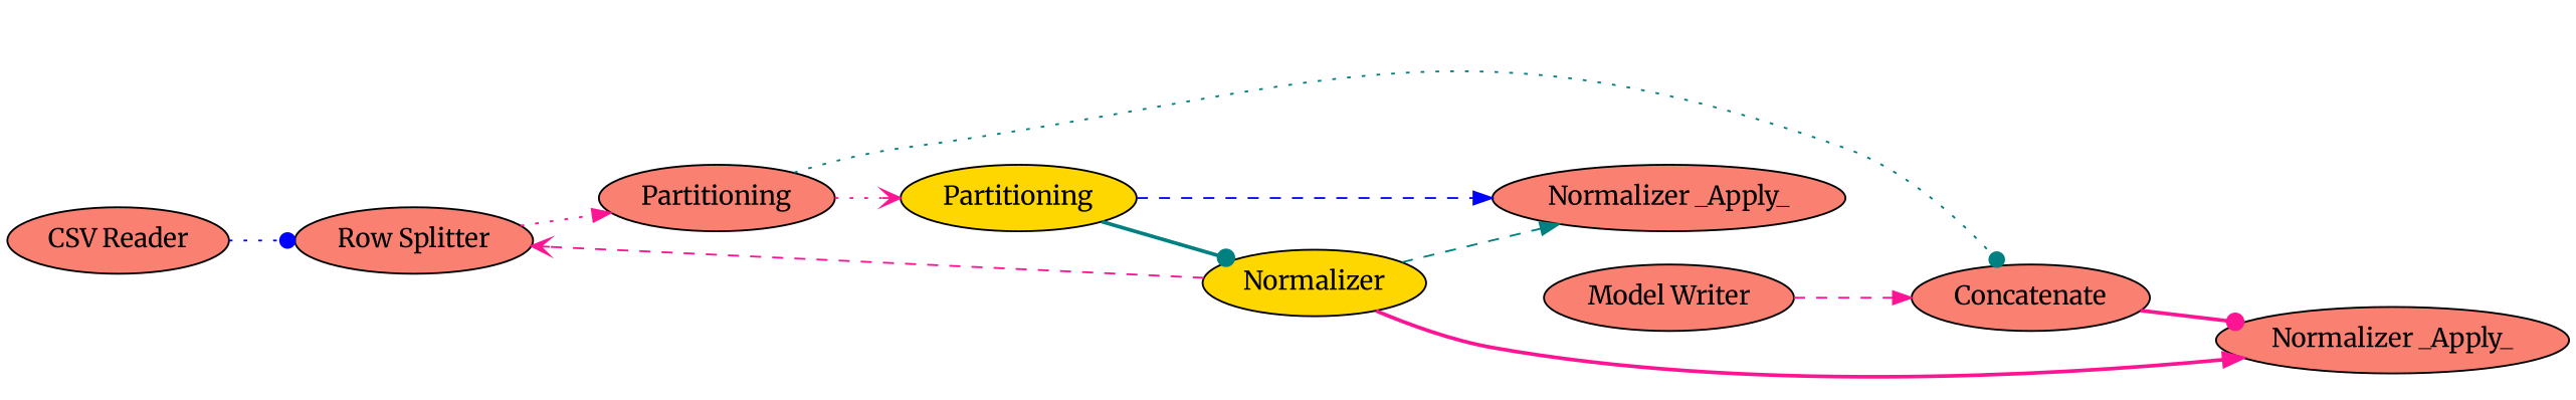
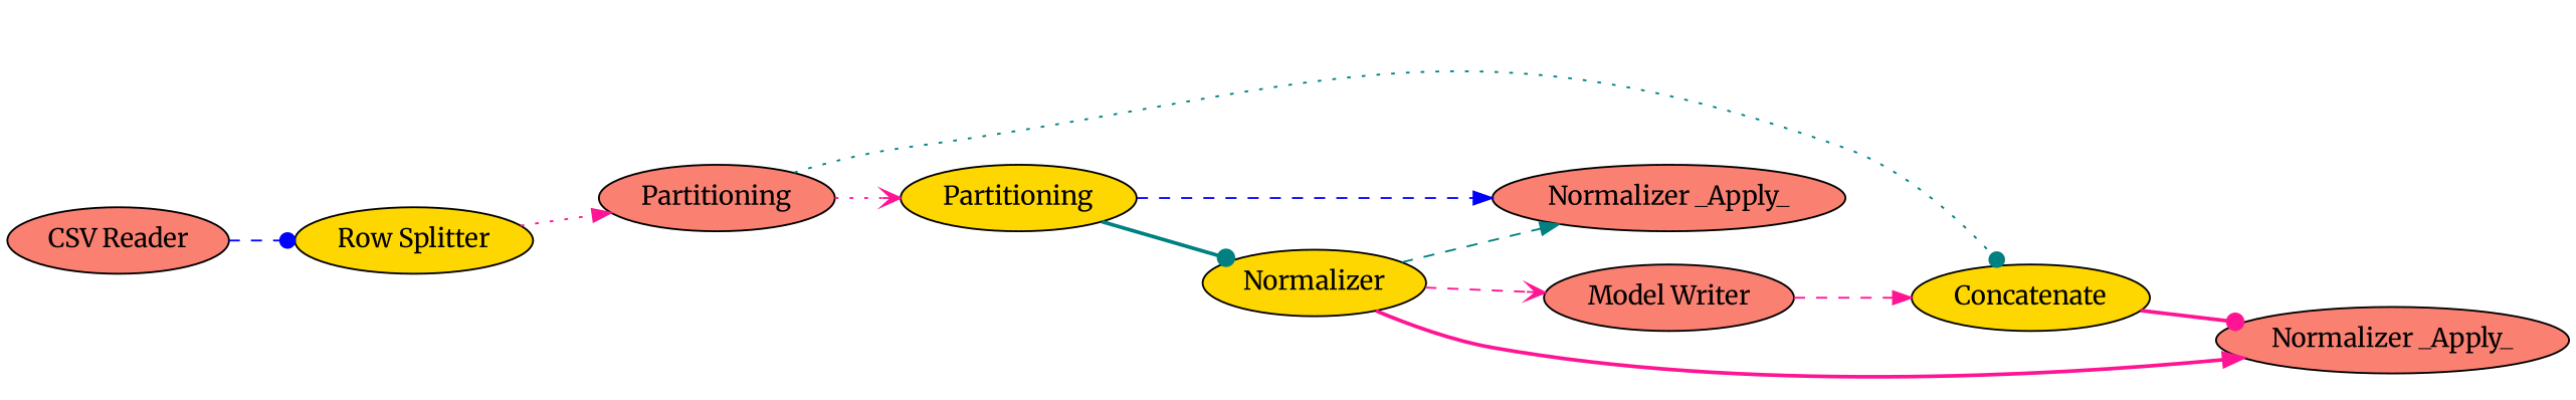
  digraph {
    fontname=Merriweather
    rankdir=LR
    node [fillcolor=salmon fontname=Merriweather style=filled]
    edge [arrowhead=normal color=deeppink fontname=Merriweather style=dotted]
-   n1 [label="Row Splitter"]
+   n1 [fillcolor=gold label="Row Splitter"]
    n2 [label=Partitioning]
-   n3 [label=Concatenate]
+   n3 [fillcolor=gold label=Concatenate]
    n4 [fillcolor=gold label=Partitioning]
    n5 [label="Normalizer _Apply_"]
    n6 [fillcolor=gold label=Normalizer]
    n7 [label="Normalizer _Apply_"]
    n8 [label="Model Writer"]
    n9 [label="CSV Reader"]
    n1 -> n2
    n2 -> n3 [arrowhead=dot color=teal]
    n2 -> n4 [arrowhead=vee]
    n3 -> n5 [arrowhead=dot style=bold]
    n4 -> n6 [arrowhead=dot color=teal style=bold]
    n4 -> n7 [color=blue style=dashed]
    n6 -> n5 [style=bold]
    n6 -> n7 [color=teal style=dashed]
-   n6 -> n1 [arrowhead=vee style=dashed]
+   n6 -> n8 [arrowhead=vee style=dashed]
    n8 -> n3 [style=dashed]
-   n9 -> n1 [arrowhead=dot color=blue]
+   n9 -> n1 [arrowhead=dot color=blue style=dashed]
  }
